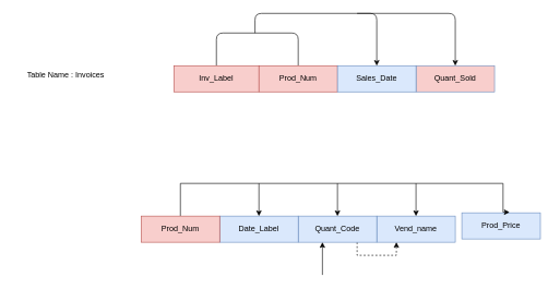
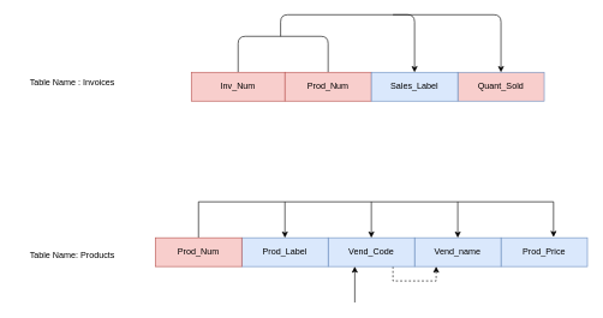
  <mxCell id="0" />
  <mxCell id="1" parent="0" />
  <mxCell id="2" style="edgeStyle=orthogonalEdgeStyle;orthogonalLoop=1;jettySize=auto;html=1;exitX=0.5;exitY=0;exitDx=0;exitDy=0;entryX=0.5;entryY=0;entryDx=0;entryDy=0;rounded=1;strokeColor=default;endArrow=none;endFill=0;" edge="1" parent="1" source="3" target="4"><mxGeometry relative="1" as="geometry"><Array as="points"><mxPoint x="330" y="50" /><mxPoint x="455" y="50" /></Array></mxGeometry></mxCell>
- <mxCell id="3" value="Inv_Label" style="rounded=0;whiteSpace=wrap;html=1;fillColor=#f8cecc;strokeColor=#b85450;" vertex="1" parent="1"><mxGeometry x="265" y="100" width="130" height="40" as="geometry" /></mxCell>
+ <mxCell id="3" value="Inv_Num" style="rounded=0;whiteSpace=wrap;html=1;fillColor=#f8cecc;strokeColor=#b85450;" vertex="1" parent="1"><mxGeometry x="265" y="100" width="130" height="40" as="geometry" /></mxCell>
  <mxCell id="4" value="Prod_Num" style="rounded=0;whiteSpace=wrap;html=1;fillColor=#f8cecc;strokeColor=#b85450;" vertex="1" parent="1"><mxGeometry x="395" y="100" width="120" height="40" as="geometry" /></mxCell>
  <mxCell id="5" value="Quant_Sold" style="rounded=0;whiteSpace=wrap;html=1;fillColor=#f8cecc;strokeColor=#6c8ebf;" vertex="1" parent="1"><mxGeometry x="635" y="100" width="120" height="40" as="geometry" /></mxCell>
- <mxCell id="6" value="Sales_Date" style="rounded=0;whiteSpace=wrap;html=1;fillColor=#dae8fc;strokeColor=#6c8ebf;" vertex="1" parent="1"><mxGeometry x="515" y="100" width="120" height="40" as="geometry" /></mxCell>
+ <mxCell id="6" value="Sales_Label" style="rounded=0;whiteSpace=wrap;html=1;fillColor=#dae8fc;strokeColor=#6c8ebf;" vertex="1" parent="1"><mxGeometry x="515" y="100" width="120" height="40" as="geometry" /></mxCell>
  <mxCell id="7" value="Table Name : Invoices" style="text;html=1;strokeColor=none;fillColor=none;align=center;verticalAlign=middle;whiteSpace=wrap;rounded=0;" vertex="1" parent="1"><mxGeometry x="20" y="100" width="160" height="30" as="geometry" /></mxCell>
- <mxCell id="8" value="Prod_Price" style="rounded=0;whiteSpace=wrap;html=1;fillColor=#dae8fc;strokeColor=#6c8ebf;" vertex="1" parent="1"><mxGeometry x="705" y="325" width="120" height="40" as="geometry" /></mxCell>
+ <mxCell id="8" value="Prod_Price" style="rounded=0;whiteSpace=wrap;html=1;fillColor=#dae8fc;strokeColor=#6c8ebf;" vertex="1" parent="1"><mxGeometry x="695" y="330" width="120" height="40" as="geometry" /></mxCell>
  <mxCell id="9" value="Vend_name" style="rounded=0;whiteSpace=wrap;html=1;fillColor=#dae8fc;strokeColor=#6c8ebf;" vertex="1" parent="1"><mxGeometry x="575" y="330" width="120" height="40" as="geometry" /></mxCell>
  <mxCell id="10" style="edgeStyle=orthogonalEdgeStyle;rounded=0;orthogonalLoop=1;jettySize=auto;html=1;exitX=0.75;exitY=1;exitDx=0;exitDy=0;entryX=0.25;entryY=1;entryDx=0;entryDy=0;endArrow=classic;endFill=1;strokeColor=default;dashed=1;" edge="1" parent="1" source="11" target="9"><mxGeometry relative="1" as="geometry" /></mxCell>
- <mxCell id="11" value="Quant_Code" style="rounded=0;whiteSpace=wrap;html=1;fillColor=#dae8fc;strokeColor=#6c8ebf;" vertex="1" parent="1"><mxGeometry x="455" y="330" width="120" height="40" as="geometry" /></mxCell>
- <mxCell id="12" value="Date_Label" style="rounded=0;whiteSpace=wrap;html=1;fillColor=#dae8fc;strokeColor=#6c8ebf;" vertex="1" parent="1"><mxGeometry x="335" y="330" width="120" height="40" as="geometry" /></mxCell>
+ <mxCell id="11" value="Vend_Code" style="rounded=0;whiteSpace=wrap;html=1;fillColor=#dae8fc;strokeColor=#6c8ebf;" vertex="1" parent="1"><mxGeometry x="455" y="330" width="120" height="40" as="geometry" /></mxCell>
+ <mxCell id="12" value="Prod_Label" style="rounded=0;whiteSpace=wrap;html=1;fillColor=#dae8fc;strokeColor=#6c8ebf;" vertex="1" parent="1"><mxGeometry x="335" y="330" width="120" height="40" as="geometry" /></mxCell>
  <mxCell id="13" style="edgeStyle=orthogonalEdgeStyle;orthogonalLoop=1;jettySize=auto;html=1;exitX=0.5;exitY=0;exitDx=0;exitDy=0;entryX=0.608;entryY=-0.025;entryDx=0;entryDy=0;entryPerimeter=0;rounded=0;" edge="1" parent="1" source="14" target="8"><mxGeometry relative="1" as="geometry"><Array as="points"><mxPoint x="275" y="280" /><mxPoint x="768" y="280" /></Array></mxGeometry></mxCell>
  <mxCell id="14" value="Prod_Num" style="rounded=0;whiteSpace=wrap;html=1;fillColor=#f8cecc;strokeColor=#b85450;" vertex="1" parent="1"><mxGeometry x="215" y="330" width="120" height="40" as="geometry" /></mxCell>
+ <mxCell id="15" value="Table Name: Products" style="text;html=1;strokeColor=none;fillColor=none;align=center;verticalAlign=middle;whiteSpace=wrap;rounded=0;" vertex="1" parent="1"><mxGeometry x="35" y="340" width="130" height="30" as="geometry" /></mxCell>
  <mxCell id="16" value="" style="endArrow=classic;html=1;rounded=1;strokeColor=default;entryX=0.5;entryY=0;entryDx=0;entryDy=0;endFill=1;" edge="1" parent="1" target="6"><mxGeometry width="50" height="50" relative="1" as="geometry"><mxPoint x="389" y="50" as="sourcePoint" /><mxPoint x="585" y="0" as="targetPoint" /><Array as="points"><mxPoint x="389" y="20" /><mxPoint x="575" y="20" /></Array></mxGeometry></mxCell>
  <mxCell id="17" value="" style="endArrow=classic;html=1;rounded=1;strokeColor=default;entryX=0.5;entryY=0;entryDx=0;entryDy=0;endFill=1;" edge="1" parent="1" target="5"><mxGeometry width="50" height="50" relative="1" as="geometry"><mxPoint x="545" y="20" as="sourcePoint" /><mxPoint x="415" y="260" as="targetPoint" /><Array as="points"><mxPoint x="695" y="20" /></Array></mxGeometry></mxCell>
  <mxCell id="18" value="" style="endArrow=classic;html=1;rounded=1;strokeColor=default;entryX=0.5;entryY=0;entryDx=0;entryDy=0;endFill=1;" edge="1" parent="1" target="11"><mxGeometry width="50" height="50" relative="1" as="geometry"><mxPoint x="515" y="280" as="sourcePoint" /><mxPoint x="415" y="260" as="targetPoint" /></mxGeometry></mxCell>
  <mxCell id="19" value="" style="endArrow=classic;html=1;rounded=1;strokeColor=default;entryX=0.5;entryY=0;entryDx=0;entryDy=0;" edge="1" parent="1" target="12"><mxGeometry width="50" height="50" relative="1" as="geometry"><mxPoint x="395" y="280" as="sourcePoint" /><mxPoint x="415" y="260" as="targetPoint" /></mxGeometry></mxCell>
  <mxCell id="20" value="" style="endArrow=classic;html=1;rounded=1;strokeColor=default;" edge="1" parent="1"><mxGeometry width="50" height="50" relative="1" as="geometry"><mxPoint x="635" y="280" as="sourcePoint" /><mxPoint x="635" y="330" as="targetPoint" /><Array as="points" /></mxGeometry></mxCell>
  <mxCell id="21" value="" style="endArrow=classic;html=1;rounded=0;strokeColor=default;" edge="1" parent="1"><mxGeometry width="50" height="50" relative="1" as="geometry"><mxPoint x="492" y="420" as="sourcePoint" /><mxPoint x="492" y="370" as="targetPoint" /></mxGeometry></mxCell>
